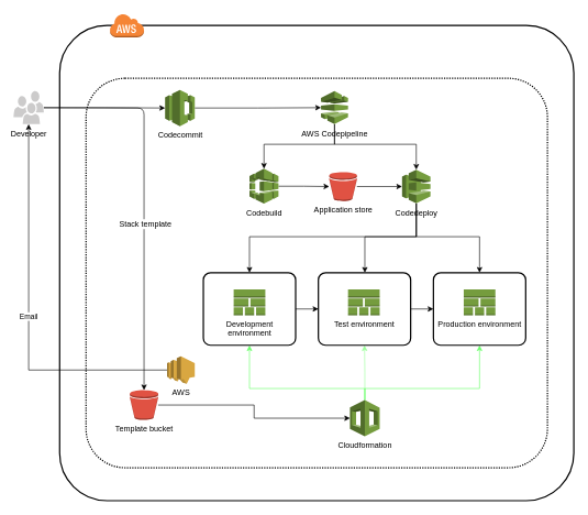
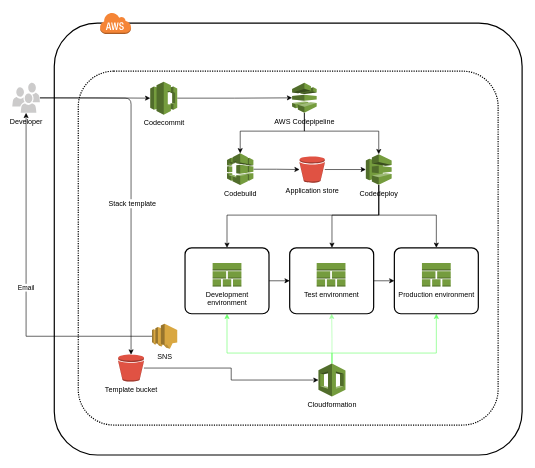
  <mxCell id="0" />
  <mxCell id="1" parent="0" />
  <mxCell id="2" value="" style="rounded=1;arcSize=10;dashed=0;strokeColor=#000000;fillColor=none;gradientColor=none;strokeWidth=2;" vertex="1" parent="1"><mxGeometry x="90" width="780" height="720" as="geometry" y="38" /></mxCell>
  <mxCell id="3" value="" style="dashed=0;html=1;shape=mxgraph.aws3.cloud;fillColor=#F58536;gradientColor=none;dashed=0;" vertex="1" parent="1"><mxGeometry x="166" y="20" width="52" height="36" as="geometry" /></mxCell>
  <mxCell id="4" value="" style="rounded=1;arcSize=10;dashed=1;strokeColor=#000000;fillColor=none;gradientColor=none;dashPattern=1 1;strokeWidth=2;" vertex="1" parent="1"><mxGeometry x="130" y="118" width="700" height="590" as="geometry" /></mxCell>
  <mxCell id="5" value="Production environment" style="outlineConnect=0;dashed=0;verticalLabelPosition=bottom;verticalAlign=top;align=center;html=1;shape=mxgraph.aws3.stack_aws_cloudformation;fillColor=#759C3E;gradientColor=none;" vertex="1" parent="1"><mxGeometry x="703" y="438" width="48" height="39" as="geometry" /></mxCell>
  <mxCell id="6" value="Development &lt;br&gt;environment" style="outlineConnect=0;dashed=0;verticalLabelPosition=bottom;verticalAlign=top;align=center;html=1;shape=mxgraph.aws3.stack_aws_cloudformation;fillColor=#759C3E;gradientColor=none;" vertex="1" parent="1"><mxGeometry x="354" y="438" width="48" height="39" as="geometry" /></mxCell>
  <mxCell id="7" value="Test environment" style="outlineConnect=0;dashed=0;verticalLabelPosition=bottom;verticalAlign=top;align=center;html=1;shape=mxgraph.aws3.stack_aws_cloudformation;fillColor=#759C3E;gradientColor=none;" vertex="1" parent="1"><mxGeometry x="527.5" y="438" width="48" height="39" as="geometry" /></mxCell>
  <mxCell id="8" style="edgeStyle=orthogonalEdgeStyle;rounded=0;orthogonalLoop=1;jettySize=auto;html=1;" edge="1" parent="1" source="9" target="33"><mxGeometry relative="1" as="geometry" /></mxCell>
  <mxCell id="9" value="Developer" style="shadow=0;dashed=0;html=1;strokeColor=none;labelPosition=center;verticalLabelPosition=bottom;verticalAlign=top;outlineConnect=0;align=center;shape=mxgraph.office.users.users;fillColor=#CCCBCB;" vertex="1" parent="1"><mxGeometry x="20" y="137.5" width="46" height="50" as="geometry" /></mxCell>
  <mxCell id="10" style="edgeStyle=orthogonalEdgeStyle;rounded=0;orthogonalLoop=1;jettySize=auto;html=1;" edge="1" parent="1" source="12" target="31"><mxGeometry relative="1" as="geometry"><Array as="points"><mxPoint x="507" y="218" /><mxPoint x="631" y="218" /></Array></mxGeometry></mxCell>
  <mxCell id="11" style="edgeStyle=orthogonalEdgeStyle;rounded=0;orthogonalLoop=1;jettySize=auto;html=1;" edge="1" parent="1" source="12" target="25"><mxGeometry relative="1" as="geometry"><Array as="points"><mxPoint x="507" y="218" /><mxPoint x="400" y="218" /></Array></mxGeometry></mxCell>
  <mxCell id="12" value="AWS Codepipeline" style="outlineConnect=0;dashed=0;verticalLabelPosition=bottom;verticalAlign=top;align=center;html=1;shape=mxgraph.aws3.codepipeline;fillColor=#759C3E;gradientColor=none;" vertex="1" parent="1"><mxGeometry x="486.5" y="137.5" width="41" height="50" as="geometry" /></mxCell>
  <mxCell id="13" style="edgeStyle=orthogonalEdgeStyle;rounded=0;orthogonalLoop=1;jettySize=auto;html=1;strokeColor=#99FF99;" edge="1" parent="1" source="16" target="18"><mxGeometry relative="1" as="geometry" /></mxCell>
  <mxCell id="14" style="edgeStyle=orthogonalEdgeStyle;rounded=0;orthogonalLoop=1;jettySize=auto;html=1;strokeColor=#66FF66;" edge="1" parent="1" source="16" target="17"><mxGeometry relative="1" as="geometry"><Array as="points"><mxPoint x="553" y="588" /><mxPoint x="378" y="588" /></Array></mxGeometry></mxCell>
  <mxCell id="15" style="edgeStyle=orthogonalEdgeStyle;rounded=0;orthogonalLoop=1;jettySize=auto;html=1;strokeColor=#66FF66;" edge="1" parent="1" source="16" target="19"><mxGeometry relative="1" as="geometry"><Array as="points"><mxPoint x="553" y="588" /><mxPoint x="727" y="588" /></Array></mxGeometry></mxCell>
  <mxCell id="16" value="Cloudformation" style="outlineConnect=0;dashed=0;verticalLabelPosition=bottom;verticalAlign=top;align=center;html=1;shape=mxgraph.aws3.cloudformation;fillColor=#759C3E;gradientColor=none;" vertex="1" parent="1"><mxGeometry x="530.5" y="605.5" width="45" height="55" as="geometry" /></mxCell>
  <mxCell id="17" value="" style="rounded=1;arcSize=10;dashed=0;strokeColor=#000000;fillColor=none;gradientColor=none;strokeWidth=2;" vertex="1" parent="1"><mxGeometry x="308" y="412.5" width="140" height="110" as="geometry" /></mxCell>
  <mxCell id="18" value="" style="rounded=1;arcSize=10;dashed=0;strokeColor=#000000;fillColor=none;gradientColor=none;strokeWidth=2;" vertex="1" parent="1"><mxGeometry x="482.5" y="412.5" width="140" height="110" as="geometry" /></mxCell>
  <mxCell id="19" value="" style="rounded=1;arcSize=10;dashed=0;strokeColor=#000000;fillColor=none;gradientColor=none;strokeWidth=2;" vertex="1" parent="1"><mxGeometry x="657" y="412.5" width="140" height="110" as="geometry" /></mxCell>
  <mxCell id="20" value="" style="endArrow=classic;html=1;exitX=1;exitY=0.5;exitDx=0;exitDy=0;entryX=0;entryY=0.5;entryDx=0;entryDy=0;" edge="1" parent="1" source="17" target="18"><mxGeometry width="50" height="50" relative="1" as="geometry"><mxPoint x="420" y="618" as="sourcePoint" /><mxPoint x="470" y="568" as="targetPoint" /></mxGeometry></mxCell>
  <mxCell id="21" value="" style="endArrow=classic;html=1;exitX=1;exitY=0.5;exitDx=0;exitDy=0;entryX=0;entryY=0.5;entryDx=0;entryDy=0;" edge="1" parent="1" source="18" target="19"><mxGeometry width="50" height="50" relative="1" as="geometry"><mxPoint x="560" y="618" as="sourcePoint" /><mxPoint x="610" y="568" as="targetPoint" /></mxGeometry></mxCell>
  <mxCell id="22" style="edgeStyle=orthogonalEdgeStyle;rounded=0;orthogonalLoop=1;jettySize=auto;html=1;" edge="1" parent="1" source="23" target="16"><mxGeometry relative="1" as="geometry" /></mxCell>
  <mxCell id="23" value="Template bucket" style="outlineConnect=0;dashed=0;verticalLabelPosition=bottom;verticalAlign=top;align=center;html=1;shape=mxgraph.aws3.bucket;fillColor=#E05243;gradientColor=none;" vertex="1" parent="1"><mxGeometry x="196.5" y="590.5" width="43" height="45" as="geometry" /></mxCell>
  <mxCell id="24" style="edgeStyle=orthogonalEdgeStyle;rounded=0;orthogonalLoop=1;jettySize=auto;html=1;" edge="1" parent="1" source="25" target="27"><mxGeometry relative="1" as="geometry" /></mxCell>
  <mxCell id="25" value="Codebuild" style="outlineConnect=0;dashed=0;verticalLabelPosition=bottom;verticalAlign=top;align=center;html=1;shape=mxgraph.aws3.codebuild;fillColor=#759C3E;gradientColor=none;" vertex="1" parent="1"><mxGeometry x="378" y="255" width="44" height="53" as="geometry" /></mxCell>
  <mxCell id="26" style="edgeStyle=orthogonalEdgeStyle;rounded=0;orthogonalLoop=1;jettySize=auto;html=1;" edge="1" parent="1" source="27" target="31"><mxGeometry relative="1" as="geometry" /></mxCell>
  <mxCell id="27" value="Application store" style="outlineConnect=0;dashed=0;verticalLabelPosition=bottom;verticalAlign=top;align=center;html=1;shape=mxgraph.aws3.bucket;fillColor=#E05243;gradientColor=none;" vertex="1" parent="1"><mxGeometry x="499" y="260" width="42" height="44" as="geometry" /></mxCell>
  <mxCell id="28" style="edgeStyle=orthogonalEdgeStyle;rounded=0;orthogonalLoop=1;jettySize=auto;html=1;entryX=0.5;entryY=0;entryDx=0;entryDy=0;" edge="1" parent="1" source="31" target="17"><mxGeometry relative="1" as="geometry"><Array as="points"><mxPoint x="631" y="358" /><mxPoint x="378" y="358" /></Array></mxGeometry></mxCell>
  <mxCell id="29" style="edgeStyle=orthogonalEdgeStyle;rounded=0;orthogonalLoop=1;jettySize=auto;html=1;" edge="1" parent="1" source="31" target="18"><mxGeometry relative="1" as="geometry"><Array as="points"><mxPoint x="631" y="358" /><mxPoint x="553" y="358" /></Array></mxGeometry></mxCell>
  <mxCell id="30" style="edgeStyle=orthogonalEdgeStyle;rounded=0;orthogonalLoop=1;jettySize=auto;html=1;entryX=0.5;entryY=0;entryDx=0;entryDy=0;" edge="1" parent="1" source="31" target="19"><mxGeometry relative="1" as="geometry"><Array as="points"><mxPoint x="631" y="358" /><mxPoint x="727" y="358" /></Array></mxGeometry></mxCell>
  <mxCell id="31" value="Codedeploy" style="outlineConnect=0;dashed=0;verticalLabelPosition=bottom;verticalAlign=top;align=center;html=1;shape=mxgraph.aws3.codedeploy;fillColor=#759C3E;gradientColor=none;" vertex="1" parent="1"><mxGeometry x="609.5" y="256.5" width="43" height="51" as="geometry" /></mxCell>
  <mxCell id="32" style="edgeStyle=orthogonalEdgeStyle;rounded=0;orthogonalLoop=1;jettySize=auto;html=1;" edge="1" parent="1" source="33" target="12"><mxGeometry relative="1" as="geometry" /></mxCell>
  <mxCell id="33" value="Codecommit" style="outlineConnect=0;dashed=0;verticalLabelPosition=bottom;verticalAlign=top;align=center;html=1;shape=mxgraph.aws3.codecommit;fillColor=#759C3E;gradientColor=none;" vertex="1" parent="1"><mxGeometry x="250" y="135.5" width="45" height="55" as="geometry" /></mxCell>
  <mxCell id="34" value="" style="endArrow=classic;html=1;" edge="1" parent="1" source="9" target="23"><mxGeometry width="50" height="50" relative="1" as="geometry"><mxPoint x="218" y="168" as="sourcePoint" /><mxPoint x="260" y="258" as="targetPoint" /><Array as="points"><mxPoint x="218" y="163" /></Array></mxGeometry></mxCell>
  <mxCell id="35" value="Stack&amp;nbsp;template" style="text;html=1;resizable=0;points=[];align=center;verticalAlign=middle;labelBackgroundColor=#ffffff;" vertex="1" connectable="0" parent="34"><mxGeometry x="0.132" y="1" relative="1" as="geometry"><mxPoint as="offset" /></mxGeometry></mxCell>
  <mxCell id="36" value="Email" style="edgeStyle=orthogonalEdgeStyle;rounded=0;orthogonalLoop=1;jettySize=auto;html=1;strokeColor=#000000;" edge="1" parent="1" source="37" target="9"><mxGeometry relative="1" as="geometry" /></mxCell>
- <mxCell id="37" value="AWS" style="outlineConnect=0;dashed=0;verticalLabelPosition=bottom;verticalAlign=top;align=center;html=1;shape=mxgraph.aws3.sns;fillColor=#D9A741;gradientColor=none;" vertex="1" parent="1"><mxGeometry x="253" y="539" width="42" height="42" as="geometry" /></mxCell>
+ <mxCell id="37" value="SNS" style="outlineConnect=0;dashed=0;verticalLabelPosition=bottom;verticalAlign=top;align=center;html=1;shape=mxgraph.aws3.sns;fillColor=#D9A741;gradientColor=none;" vertex="1" parent="1"><mxGeometry x="253" y="539" width="42" height="42" as="geometry" /></mxCell>
